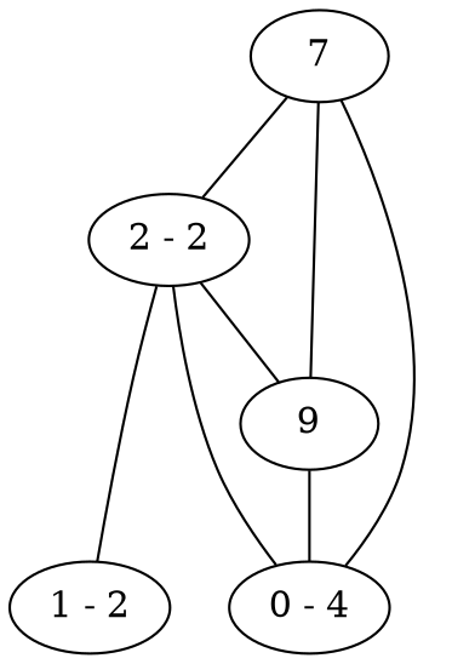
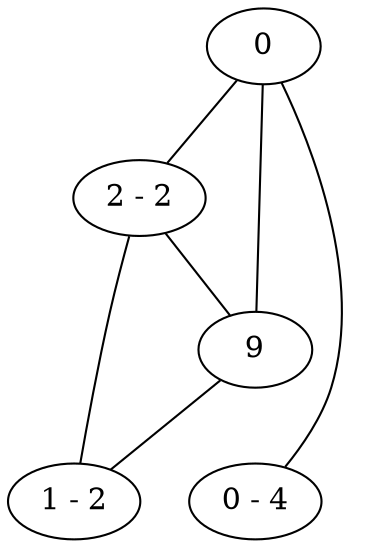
  graph {
    n1 [label="2 - 2"]
    n2 [label=9]
    n3 [label="1 - 2"]
    n4 [label="0 - 4"]
-   0 [label=7]
+   0
    n1 -- n2
    n1 -- n3
-   n1 -- n4
-   n2 -- n4
+   n2 -- n3
    0 -- n1
    0 -- n2
    0 -- n4
  }
